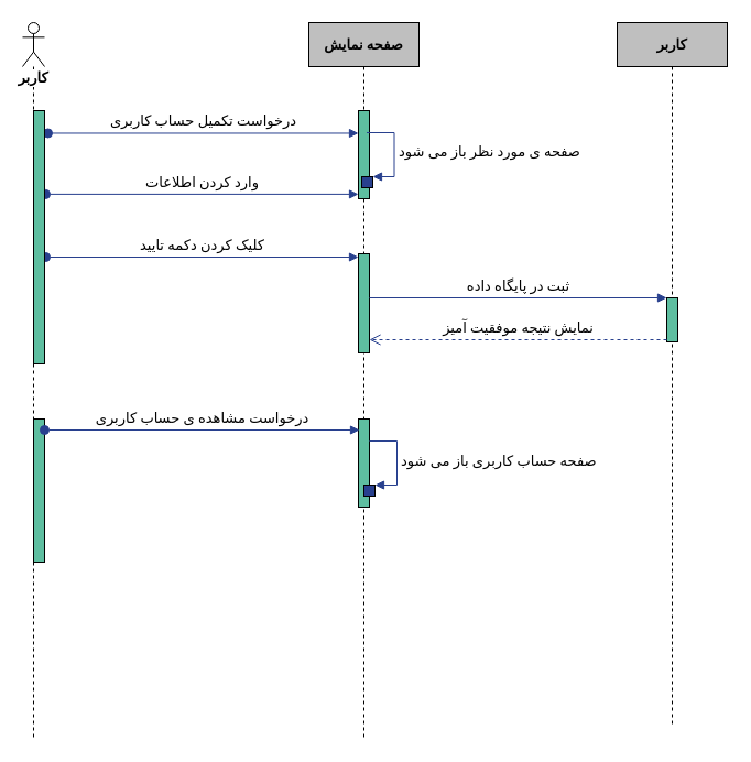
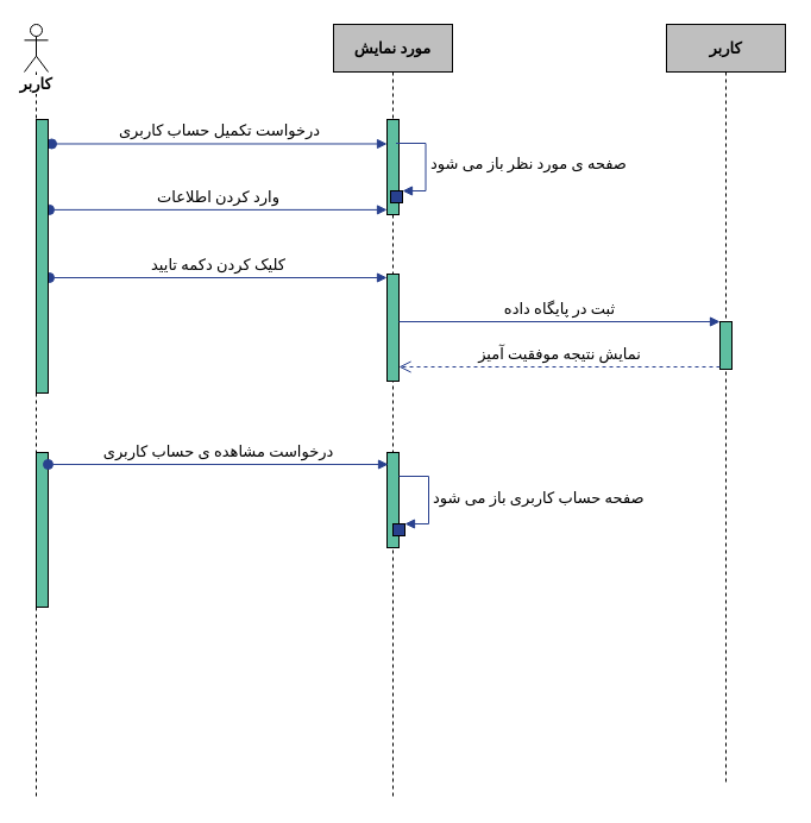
  <mxCell id="0" />
  <mxCell id="1" parent="0" />
  <mxCell id="2" value="کاربر" style="shape=umlLifeline;participant=umlActor;perimeter=lifelinePerimeter;whiteSpace=wrap;html=1;container=1;collapsible=0;recursiveResize=0;verticalAlign=top;spacingTop=36;labelBackgroundColor=#ffffff;outlineConnect=0;size=40;fontFamily=B Zar;fontSize=13;fontStyle=1" parent="1" vertex="1"><mxGeometry x="20" y="20" width="20" height="650" as="geometry" /></mxCell>
  <mxCell id="3" value="" style="html=1;points=[];perimeter=orthogonalPerimeter;fillColor=#5EBEA0;" parent="2" vertex="1"><mxGeometry x="10" y="360" width="10" height="130" as="geometry" /></mxCell>
- <mxCell id="4" value="&lt;font style=&quot;font-size: 13px;&quot;&gt;&lt;br style=&quot;font-size: 13px;&quot;&gt;صفحه نمایش&lt;br style=&quot;font-size: 13px;&quot;&gt;&lt;/font&gt;&lt;br style=&quot;font-size: 13px;&quot;&gt;" style="shape=umlLifeline;perimeter=lifelinePerimeter;whiteSpace=wrap;html=1;container=1;collapsible=0;recursiveResize=0;outlineConnect=0;fontStyle=1;fontFamily=B Zar;fontSize=13;fillColor=#BFBFBF;" parent="1" vertex="1"><mxGeometry x="280" y="20" width="100" height="650" as="geometry" /></mxCell>
+ <mxCell id="4" value="&lt;font style=&quot;font-size: 13px;&quot;&gt;&lt;br style=&quot;font-size: 13px;&quot;&gt;مورد نمایش&lt;br style=&quot;font-size: 13px;&quot;&gt;&lt;/font&gt;&lt;br style=&quot;font-size: 13px;&quot;&gt;" style="shape=umlLifeline;perimeter=lifelinePerimeter;whiteSpace=wrap;html=1;container=1;collapsible=0;recursiveResize=0;outlineConnect=0;fontStyle=1;fontFamily=B Zar;fontSize=13;fillColor=#BFBFBF;" parent="1" vertex="1"><mxGeometry x="280" y="20" width="100" height="650" as="geometry" /></mxCell>
  <mxCell id="5" value="" style="html=1;points=[];perimeter=orthogonalPerimeter;fillColor=#5EBEA0;" parent="4" vertex="1"><mxGeometry x="45" y="80" width="10" height="80" as="geometry" /></mxCell>
  <mxCell id="6" value="" style="html=1;points=[];perimeter=orthogonalPerimeter;fillColor=#28408E;" parent="4" vertex="1"><mxGeometry x="48" y="140" width="10" height="10" as="geometry" /></mxCell>
  <mxCell id="7" value="" style="html=1;points=[];perimeter=orthogonalPerimeter;fillColor=#5EBEA0;" parent="4" vertex="1"><mxGeometry x="45" y="210" width="10" height="90" as="geometry" /></mxCell>
  <mxCell id="8" value="" style="html=1;points=[];perimeter=orthogonalPerimeter;fillColor=#5EBEA0;" parent="4" vertex="1"><mxGeometry x="45" y="360" width="10" height="80" as="geometry" /></mxCell>
  <mxCell id="9" value="کاربر" style="shape=umlLifeline;perimeter=lifelinePerimeter;whiteSpace=wrap;html=1;container=1;collapsible=0;recursiveResize=0;outlineConnect=0;fontSize=13;fontFamily=B Zar;fontStyle=1;fillColor=#BFBFBF;" parent="1" vertex="1"><mxGeometry x="560" y="20" width="100" height="640" as="geometry" /></mxCell>
  <mxCell id="10" value="" style="html=1;points=[];perimeter=orthogonalPerimeter;fillColor=#5EBEA0;" parent="9" vertex="1"><mxGeometry x="45" y="250" width="10" height="40" as="geometry" /></mxCell>
  <mxCell id="11" value="&lt;font style=&quot;font-size: 13px&quot;&gt;درخواست تکمیل حساب کاربری&lt;/font&gt;" style="html=1;verticalAlign=bottom;startArrow=oval;endArrow=block;startSize=8;exitX=1.3;exitY=0.089;exitDx=0;exitDy=0;exitPerimeter=0;fontFamily=B Zar;fontSize=13;strokeColor=#28408E;" parent="1" source="20" target="5" edge="1"><mxGeometry relative="1" as="geometry"><mxPoint x="50" y="113" as="sourcePoint" /></mxGeometry></mxCell>
  <mxCell id="12" value="&lt;font style=&quot;font-size: 13px;&quot;&gt;صفحه ی مورد نظر باز می شود&lt;/font&gt;" style="edgeStyle=orthogonalEdgeStyle;html=1;align=left;spacingLeft=2;endArrow=block;rounded=0;entryX=1;entryY=0;fontFamily=B Zar;fontSize=13;strokeColor=#28408E;" parent="1" target="6" edge="1"><mxGeometry relative="1" as="geometry"><mxPoint x="332.5" y="120" as="sourcePoint" /><Array as="points"><mxPoint x="357.5" y="120" /></Array></mxGeometry></mxCell>
  <mxCell id="13" value="&lt;font style=&quot;font-size: 13px;&quot;&gt;وارد کردن اطلاعات&lt;/font&gt;" style="html=1;verticalAlign=bottom;startArrow=oval;startFill=1;endArrow=block;startSize=8;exitX=1.1;exitY=0.33;exitDx=0;exitDy=0;exitPerimeter=0;strokeColor=#28408E;fontFamily=B Zar;fontSize=13;" parent="1" source="20" target="5" edge="1"><mxGeometry width="60" relative="1" as="geometry"><mxPoint x="130" y="170" as="sourcePoint" /><mxPoint x="200" y="170.5" as="targetPoint" /></mxGeometry></mxCell>
  <mxCell id="14" value="&lt;div style=&quot;text-align: left; font-size: 13px;&quot;&gt;&lt;font style=&quot;font-size: 13px;&quot;&gt;&amp;nbsp;کلیک کردن دکمه تایید&amp;nbsp;&lt;/font&gt;&lt;/div&gt;" style="html=1;verticalAlign=bottom;startArrow=oval;endArrow=block;startSize=8;strokeColor=#28408E;fontFamily=B Zar;fontSize=13;" parent="1" target="7" edge="1"><mxGeometry relative="1" as="geometry"><mxPoint x="41" y="233" as="sourcePoint" /></mxGeometry></mxCell>
  <mxCell id="15" value="&lt;font style=&quot;font-size: 13px;&quot;&gt;ثبت در پایگاه داده&lt;/font&gt;" style="html=1;verticalAlign=bottom;endArrow=block;entryX=0;entryY=0;fontFamily=B Zar;fontSize=13;strokeColor=#28408E;" parent="1" source="7" target="10" edge="1"><mxGeometry relative="1" as="geometry"><mxPoint x="535" y="270" as="sourcePoint" /></mxGeometry></mxCell>
  <mxCell id="16" value="&lt;font style=&quot;font-size: 13px&quot;&gt;نمایش نتیجه موفقیت آمیز&lt;/font&gt;" style="html=1;verticalAlign=bottom;endArrow=open;dashed=1;endSize=8;exitX=0;exitY=0.95;strokeColor=#28408E;fontFamily=B Zar;fontSize=13;" parent="1" source="10" target="7" edge="1"><mxGeometry relative="1" as="geometry"><mxPoint x="535" y="346" as="targetPoint" /></mxGeometry></mxCell>
  <mxCell id="17" value="&lt;font style=&quot;font-size: 13px&quot;&gt;درخواست مشاهده ی حساب کاربری&lt;/font&gt;" style="html=1;verticalAlign=bottom;startArrow=oval;endArrow=block;startSize=8;entryX=0.1;entryY=0.125;entryDx=0;entryDy=0;entryPerimeter=0;fontFamily=B Zar;fontSize=13;strokeColor=#28408E;" parent="1" target="8" edge="1"><mxGeometry relative="1" as="geometry"><mxPoint x="40" y="390" as="sourcePoint" /><mxPoint x="320" y="390" as="targetPoint" /></mxGeometry></mxCell>
  <mxCell id="18" value="" style="html=1;points=[];perimeter=orthogonalPerimeter;fillColor=#28408E;" parent="1" vertex="1"><mxGeometry x="330" y="440" width="10" height="10" as="geometry" /></mxCell>
  <mxCell id="19" value="&lt;font style=&quot;font-size: 13px&quot;&gt;صفحه حساب کاربری باز می شود&lt;/font&gt;" style="edgeStyle=orthogonalEdgeStyle;html=1;align=left;spacingLeft=2;endArrow=block;rounded=0;entryX=1;entryY=0;fontSize=13;fontFamily=B Zar;strokeColor=#28408E;" parent="1" target="18" edge="1"><mxGeometry relative="1" as="geometry"><mxPoint x="335" y="400" as="sourcePoint" /><Array as="points"><mxPoint x="360" y="400" /></Array></mxGeometry></mxCell>
  <mxCell id="20" value="" style="html=1;points=[];perimeter=orthogonalPerimeter;fillColor=#5EBEA0;" parent="1" vertex="1"><mxGeometry x="30" y="100" width="10" height="230" as="geometry" /></mxCell>
